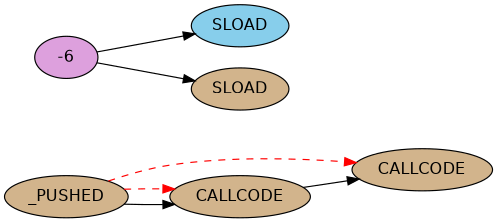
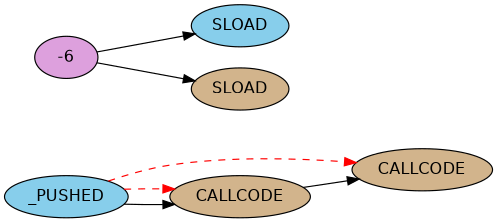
  digraph {
    rankdir=LR
    fontname="DejaVu Sans"
    node [shape=oval style=filled fillcolor=tan fontname="DejaVu Sans"]
    edge [style=solid fontname="DejaVu Sans"]
    n1 [label=CALLCODE]
    n2 [label=CALLCODE]
-   n3 [label=_PUSHED]
+   n3 [label=_PUSHED fillcolor=skyblue]
    n4 [label=SLOAD fillcolor=skyblue]
    n5 [label=SLOAD]
    -6 [fillcolor=plum shape=""]
    n2 -> n1
    n3 -> n1 [color=red style=dashed]
    n3 -> n2
    n3 -> n2 [color=red style=dashed]
    -6 -> n4
    -6 -> n5
  }
